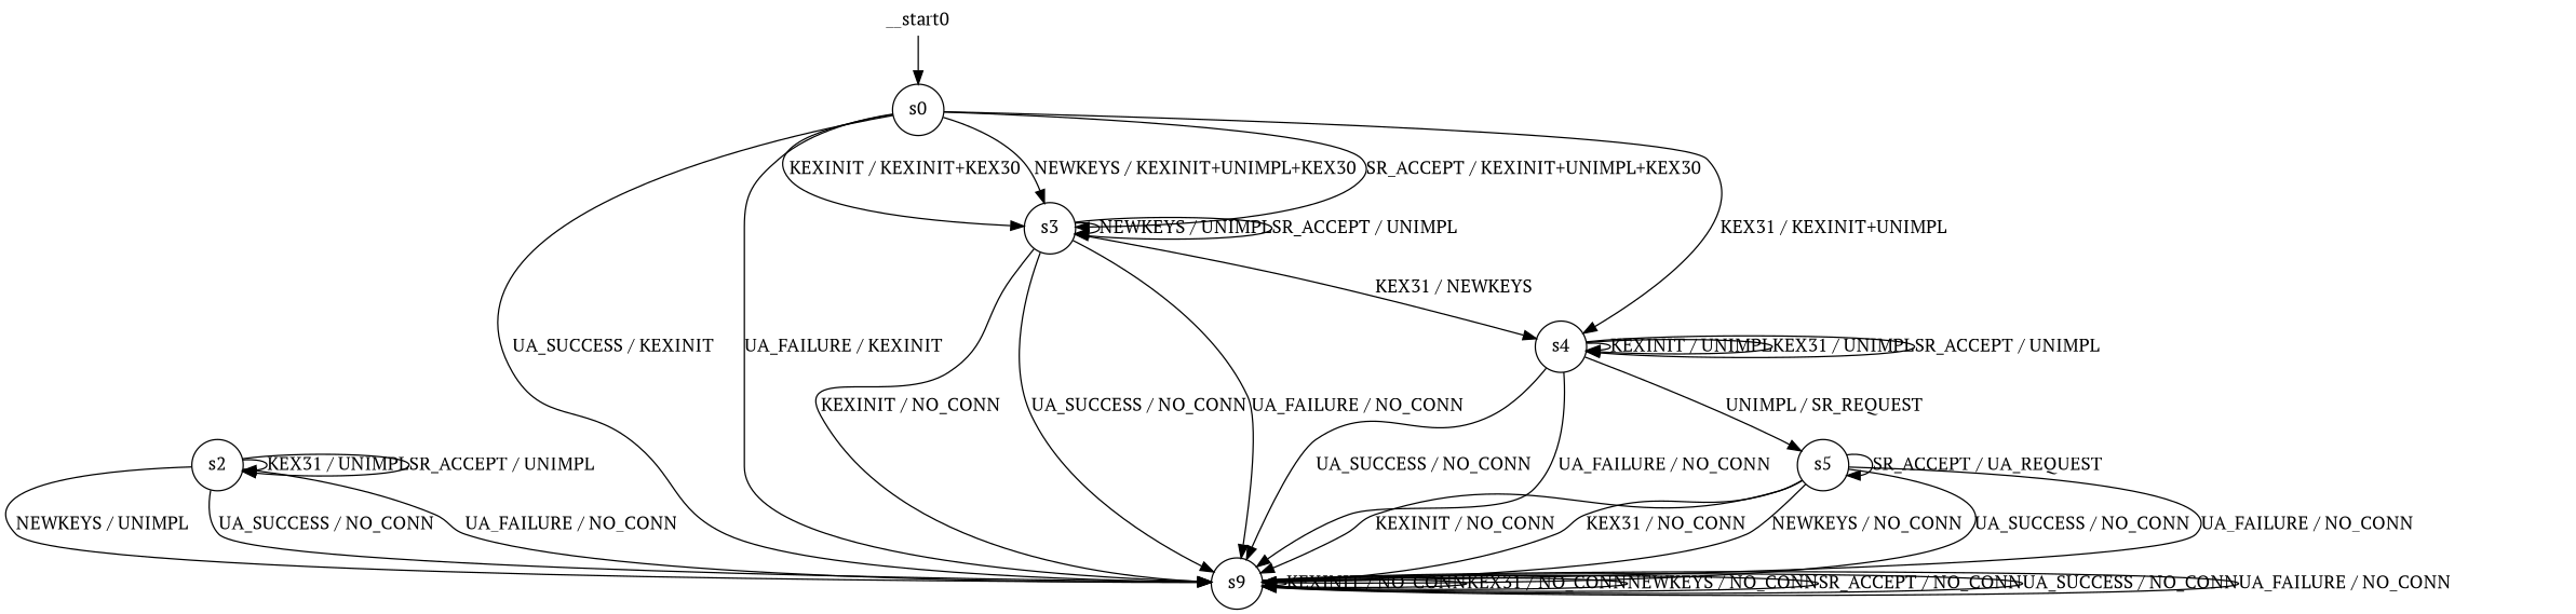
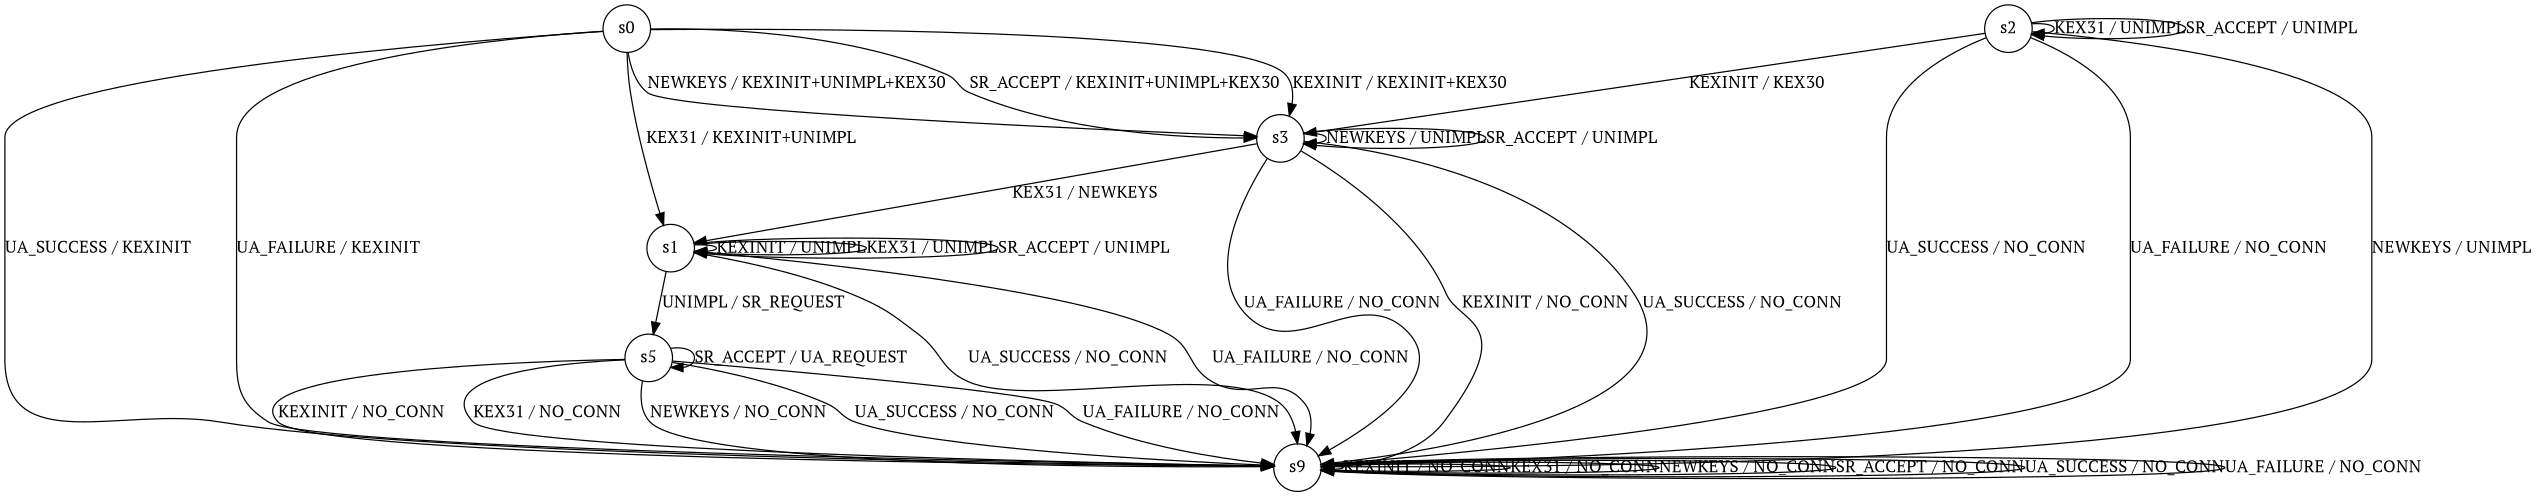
  digraph {
    fontname="PT Serif"
    node [fontname="PT Serif" shape=circle]
    edge [fontname="PT Serif"]
    n1 [label=s0]
    n2 [label=s9]
    n3 [label=s3]
-   n4 [label=s4]
+   n4 [label=s1]
    n5 [label=s2]
    n6 [label=s5]
-   __start0 [height=0 shape=none width=0]
    n1 -> n2 [label="UA_SUCCESS / KEXINIT"]
    n1 -> n2 [label="UA_FAILURE / KEXINIT"]
    n1 -> n3 [label="KEXINIT / KEXINIT+KEX30"]
    n1 -> n3 [label="NEWKEYS / KEXINIT+UNIMPL+KEX30"]
    n1 -> n3 [label="SR_ACCEPT / KEXINIT+UNIMPL+KEX30"]
    n1 -> n4 [label="KEX31 / KEXINIT+UNIMPL"]
    n2 -> n2 [label="KEXINIT / NO_CONN"]
    n2 -> n2 [label="KEX31 / NO_CONN"]
    n2 -> n2 [label="NEWKEYS / NO_CONN"]
    n2 -> n2 [label="SR_ACCEPT / NO_CONN"]
    n2 -> n2 [label="UA_SUCCESS / NO_CONN"]
    n2 -> n2 [label="UA_FAILURE / NO_CONN"]
    n3 -> n2 [label="KEXINIT / NO_CONN"]
    n3 -> n2 [label="UA_SUCCESS / NO_CONN"]
    n3 -> n2 [label="UA_FAILURE / NO_CONN"]
    n3 -> n3 [label="NEWKEYS / UNIMPL"]
    n3 -> n3 [label="SR_ACCEPT / UNIMPL"]
    n3 -> n4 [label="KEX31 / NEWKEYS"]
    n4 -> n2 [label="UA_SUCCESS / NO_CONN"]
    n4 -> n2 [label="UA_FAILURE / NO_CONN"]
    n4 -> n4 [label="KEXINIT / UNIMPL"]
    n4 -> n4 [label="KEX31 / UNIMPL"]
    n4 -> n4 [label="SR_ACCEPT / UNIMPL"]
    n4 -> n6 [label="UNIMPL / SR_REQUEST"]
    n5 -> n2 [label="NEWKEYS / UNIMPL"]
    n5 -> n2 [label="UA_SUCCESS / NO_CONN"]
    n5 -> n2 [label="UA_FAILURE / NO_CONN"]
+   n5 -> n3 [label="KEXINIT / KEX30"]
    n5 -> n5 [label="KEX31 / UNIMPL"]
    n5 -> n5 [label="SR_ACCEPT / UNIMPL"]
    n6 -> n2 [label="KEXINIT / NO_CONN"]
    n6 -> n2 [label="KEX31 / NO_CONN"]
    n6 -> n2 [label="NEWKEYS / NO_CONN"]
    n6 -> n2 [label="UA_SUCCESS / NO_CONN"]
    n6 -> n2 [label="UA_FAILURE / NO_CONN"]
    n6 -> n6 [label="SR_ACCEPT / UA_REQUEST"]
-   __start0 -> n1
  }
